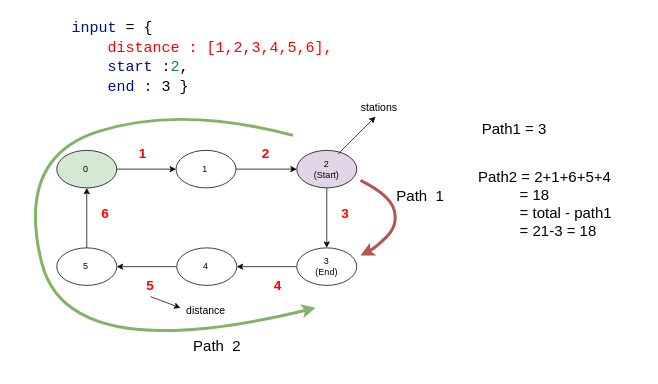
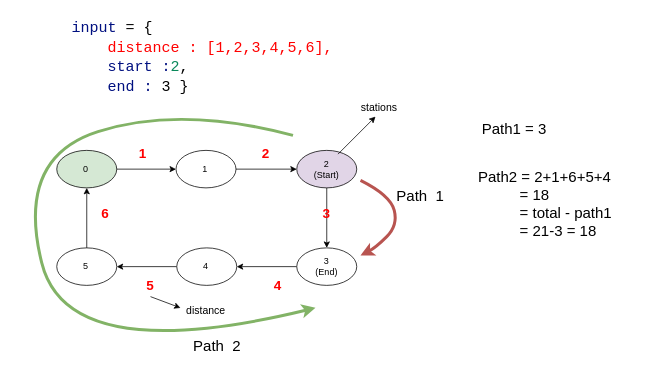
  <mxCell id="0" />
  <mxCell id="1" parent="0" />
  <mxCell id="2" value="&lt;div style=&quot;background-color: rgb(255 , 255 , 255) ; font-family: &amp;#34;menlo&amp;#34; , &amp;#34;monaco&amp;#34; , &amp;#34;courier new&amp;#34; , monospace ; line-height: 130% ; white-space: pre ; font-size: 20px&quot;&gt;&lt;div style=&quot;font-size: 20px&quot;&gt;&lt;span style=&quot;color: rgb(0 , 16 , 128) ; font-size: 20px&quot;&gt;input&lt;/span&gt; = {&lt;/div&gt;&lt;div style=&quot;font-size: 20px&quot;&gt;&lt;font color=&quot;#ff0000&quot; style=&quot;font-size: 20px&quot;&gt;    distance : [1,2,3,4,5,6],&lt;/font&gt;&lt;/div&gt;&lt;div style=&quot;font-size: 20px&quot;&gt;    &lt;span style=&quot;color: rgb(0 , 16 , 128) ; font-size: 20px&quot;&gt;start :&lt;/span&gt;&lt;span style=&quot;color: rgb(9 , 136 , 90) ; font-size: 20px&quot;&gt;2&lt;/span&gt;,&lt;/div&gt;&lt;div style=&quot;font-size: 20px&quot;&gt;    &lt;span style=&quot;color: rgb(0 , 16 , 128) ; font-size: 20px&quot;&gt;end :&lt;/span&gt; 3&lt;span style=&quot;color: rgb(9 , 136 , 90) ; font-size: 20px&quot;&gt; &lt;/span&gt;}&lt;/div&gt;&lt;/div&gt;" style="text;html=1;strokeColor=none;fillColor=none;align=left;verticalAlign=middle;whiteSpace=wrap;rounded=0;fontSize=20;spacing=15;spacingTop=4;spacingBottom=2;" vertex="1" parent="1"><mxGeometry x="80" y="20" width="360" height="110" as="geometry" /></mxCell>
  <mxCell id="3" value="" style="edgeStyle=orthogonalEdgeStyle;rounded=0;orthogonalLoop=1;jettySize=auto;html=1;" edge="1" parent="1" source="4" target="6"><mxGeometry relative="1" as="geometry" /></mxCell>
  <mxCell id="4" value="&amp;nbsp; &amp;nbsp; &amp;nbsp; &amp;nbsp; &amp;nbsp; 0" style="ellipse;whiteSpace=wrap;html=1;align=left;fillColor=#d5e8d4;" vertex="1" parent="1"><mxGeometry x="75" y="200" width="80" height="50" as="geometry" /></mxCell>
  <mxCell id="5" value="" style="edgeStyle=orthogonalEdgeStyle;rounded=0;orthogonalLoop=1;jettySize=auto;html=1;" edge="1" parent="1" source="6" target="8"><mxGeometry relative="1" as="geometry" /></mxCell>
  <mxCell id="6" value="&amp;nbsp; &amp;nbsp; &amp;nbsp; &amp;nbsp; &amp;nbsp; 1" style="ellipse;whiteSpace=wrap;html=1;align=left;" vertex="1" parent="1"><mxGeometry x="234" y="200" width="80" height="50" as="geometry" /></mxCell>
  <mxCell id="7" value="" style="edgeStyle=orthogonalEdgeStyle;rounded=0;orthogonalLoop=1;jettySize=auto;html=1;" edge="1" parent="1" source="8" target="10"><mxGeometry relative="1" as="geometry" /></mxCell>
  <mxCell id="8" value="2&lt;br&gt;(Start)" style="ellipse;whiteSpace=wrap;html=1;align=center;fillColor=#e1d5e7;" vertex="1" parent="1"><mxGeometry x="395" y="200" width="80" height="50" as="geometry" /></mxCell>
  <mxCell id="9" value="" style="edgeStyle=orthogonalEdgeStyle;rounded=0;orthogonalLoop=1;jettySize=auto;html=1;" edge="1" parent="1" source="10" target="12"><mxGeometry relative="1" as="geometry" /></mxCell>
  <mxCell id="10" value="3&lt;br&gt;(End)" style="ellipse;whiteSpace=wrap;html=1;align=center;" vertex="1" parent="1"><mxGeometry x="395" y="330" width="80" height="50" as="geometry" /></mxCell>
  <mxCell id="11" value="" style="edgeStyle=orthogonalEdgeStyle;rounded=0;orthogonalLoop=1;jettySize=auto;html=1;" edge="1" parent="1" source="12" target="14"><mxGeometry relative="1" as="geometry" /></mxCell>
  <mxCell id="12" value="&amp;nbsp; &amp;nbsp; &amp;nbsp; &amp;nbsp; &amp;nbsp; 4" style="ellipse;whiteSpace=wrap;html=1;align=left;" vertex="1" parent="1"><mxGeometry x="235" y="330" width="80" height="50" as="geometry" /></mxCell>
  <mxCell id="13" value="" style="edgeStyle=orthogonalEdgeStyle;rounded=0;orthogonalLoop=1;jettySize=auto;html=1;" edge="1" parent="1" source="14" target="4"><mxGeometry relative="1" as="geometry" /></mxCell>
  <mxCell id="14" value="&amp;nbsp; &amp;nbsp; &amp;nbsp; &amp;nbsp; &amp;nbsp; 5" style="ellipse;whiteSpace=wrap;html=1;align=left;" vertex="1" parent="1"><mxGeometry x="75" y="330" width="80" height="50" as="geometry" /></mxCell>
  <mxCell id="15" value="1" style="text;html=1;strokeColor=none;fillColor=none;align=center;verticalAlign=middle;whiteSpace=wrap;rounded=0;fontColor=#FF0000;fontSize=18;fontStyle=1" vertex="1" parent="1"><mxGeometry x="165" y="190" width="50" height="30" as="geometry" /></mxCell>
  <mxCell id="16" value="2" style="text;html=1;strokeColor=none;fillColor=none;align=center;verticalAlign=middle;whiteSpace=wrap;rounded=0;fontColor=#FF0000;fontSize=18;fontStyle=1" vertex="1" parent="1"><mxGeometry x="328.5" y="190" width="50" height="30" as="geometry" /></mxCell>
- <mxCell id="17" value="3" style="text;html=1;strokeColor=none;fillColor=none;align=center;verticalAlign=middle;whiteSpace=wrap;rounded=0;fontColor=#FF0000;fontSize=18;fontStyle=1" vertex="1" parent="1"><mxGeometry x="435" y="270" width="50" height="30" as="geometry" /></mxCell>
+ <mxCell id="17" value="3" style="text;html=1;strokeColor=none;fillColor=none;align=center;verticalAlign=middle;whiteSpace=wrap;rounded=0;fontColor=#FF0000;fontSize=18;fontStyle=1" vertex="1" parent="1"><mxGeometry x="410" y="270" width="50" height="30" as="geometry" /></mxCell>
  <mxCell id="18" value="4" style="text;html=1;strokeColor=none;fillColor=none;align=center;verticalAlign=middle;whiteSpace=wrap;rounded=0;fontColor=#FF0000;fontSize=18;fontStyle=1" vertex="1" parent="1"><mxGeometry x="345" y="365" width="50" height="30" as="geometry" /></mxCell>
  <mxCell id="19" value="5" style="text;html=1;strokeColor=none;fillColor=none;align=center;verticalAlign=middle;whiteSpace=wrap;rounded=0;fontColor=#FF0000;fontSize=18;fontStyle=1" vertex="1" parent="1"><mxGeometry x="175" y="365" width="50" height="30" as="geometry" /></mxCell>
  <mxCell id="20" value="6" style="text;html=1;strokeColor=none;fillColor=none;align=center;verticalAlign=middle;whiteSpace=wrap;rounded=0;fontColor=#FF0000;fontSize=18;fontStyle=1" vertex="1" parent="1"><mxGeometry x="115" y="270" width="50" height="30" as="geometry" /></mxCell>
  <mxCell id="21" value="" style="endArrow=classic;html=1;fontSize=20;fontColor=#FF0000;" edge="1" parent="1"><mxGeometry width="50" height="50" relative="1" as="geometry"><mxPoint x="450" y="205" as="sourcePoint" /><mxPoint x="500" y="155" as="targetPoint" /></mxGeometry></mxCell>
  <mxCell id="22" value="&lt;font color=&quot;#000000&quot;&gt;&lt;span style=&quot;font-size: 14px&quot;&gt;stations&lt;/span&gt;&lt;/font&gt;" style="text;html=1;strokeColor=none;fillColor=none;align=center;verticalAlign=middle;whiteSpace=wrap;rounded=0;fontSize=20;fontColor=#FF0000;" vertex="1" parent="1"><mxGeometry x="485" y="130" width="40" height="20" as="geometry" /></mxCell>
  <mxCell id="23" value="" style="endArrow=classic;html=1;fontSize=20;fontColor=#FF0000;exitX=0.5;exitY=1;exitDx=0;exitDy=0;" edge="1" parent="1" source="19"><mxGeometry width="50" height="50" relative="1" as="geometry"><mxPoint x="185" y="475" as="sourcePoint" /><mxPoint x="240" y="410" as="targetPoint" /></mxGeometry></mxCell>
  <mxCell id="24" value="&lt;font color=&quot;#000000&quot;&gt;&lt;span style=&quot;font-size: 14px&quot;&gt;distance&lt;/span&gt;&lt;/font&gt;" style="text;html=1;strokeColor=none;fillColor=none;align=center;verticalAlign=middle;whiteSpace=wrap;rounded=0;fontSize=20;fontColor=#FF0000;" vertex="1" parent="1"><mxGeometry x="254" y="400" width="40" height="20" as="geometry" /></mxCell>
  <mxCell id="25" value="" style="endArrow=classic;html=1;fontSize=20;fontColor=#FF0000;fillColor=#f8cecc;strokeColor=#b85450;curved=1;strokeWidth=4;" edge="1" parent="1"><mxGeometry width="50" height="50" relative="1" as="geometry"><mxPoint x="480" y="240" as="sourcePoint" /><mxPoint x="480" y="340" as="targetPoint" /><Array as="points"><mxPoint x="520" y="260" /><mxPoint x="530" y="300" /><mxPoint x="500" y="330" /></Array></mxGeometry></mxCell>
  <mxCell id="26" value="Path&amp;nbsp; 1" style="text;html=1;strokeColor=none;fillColor=none;align=center;verticalAlign=middle;whiteSpace=wrap;rounded=0;fontSize=20;fontColor=#000000;" vertex="1" parent="1"><mxGeometry x="520" y="250" width="80" height="20" as="geometry" /></mxCell>
  <mxCell id="27" value="" style="endArrow=classic;html=1;fontSize=20;fontColor=#FF0000;fillColor=#d5e8d4;strokeColor=#82b366;curved=1;strokeWidth=4;" edge="1" parent="1"><mxGeometry width="50" height="50" relative="1" as="geometry"><mxPoint x="390" y="180" as="sourcePoint" /><mxPoint x="420" y="410" as="targetPoint" /><Array as="points"><mxPoint x="240" y="140" /><mxPoint x="20" y="210" /><mxPoint x="90" y="490" /></Array></mxGeometry></mxCell>
  <mxCell id="28" value="Path&amp;nbsp; 2" style="text;html=1;strokeColor=none;fillColor=none;align=center;verticalAlign=middle;whiteSpace=wrap;rounded=0;fontSize=20;fontColor=#000000;" vertex="1" parent="1"><mxGeometry x="248.5" y="450" width="80" height="20" as="geometry" /></mxCell>
  <mxCell id="29" value="Path1 = 3" style="text;html=1;strokeColor=none;fillColor=none;align=left;verticalAlign=middle;whiteSpace=wrap;rounded=0;fontSize=20;fontColor=#000000;" vertex="1" parent="1"><mxGeometry x="640" y="160" width="110" height="20" as="geometry" /></mxCell>
  <mxCell id="30" value="Path2 = 2+1+6+5+4&lt;br&gt;&amp;nbsp; &amp;nbsp; &amp;nbsp; &amp;nbsp; &amp;nbsp; = 18&lt;br&gt;&amp;nbsp; &amp;nbsp; &amp;nbsp; &amp;nbsp; &amp;nbsp; = total - path1&lt;br&gt;&amp;nbsp; &amp;nbsp; &amp;nbsp; &amp;nbsp; &amp;nbsp; = 21-3 = 18" style="text;html=1;strokeColor=none;fillColor=none;align=left;verticalAlign=middle;whiteSpace=wrap;rounded=0;fontSize=20;fontColor=#000000;" vertex="1" parent="1"><mxGeometry x="635" y="220" width="220" height="100" as="geometry" /></mxCell>
